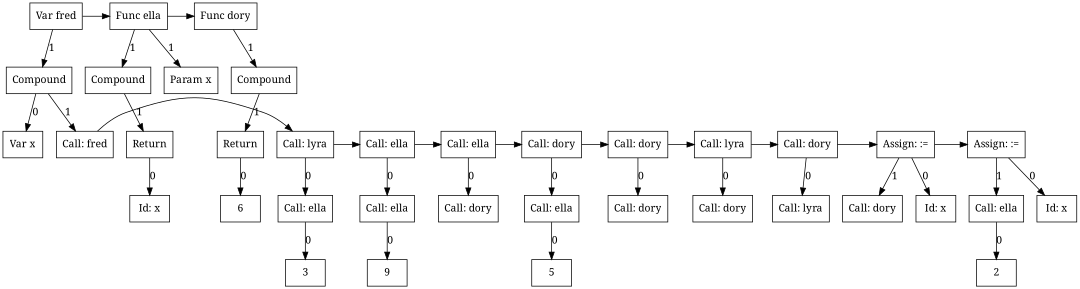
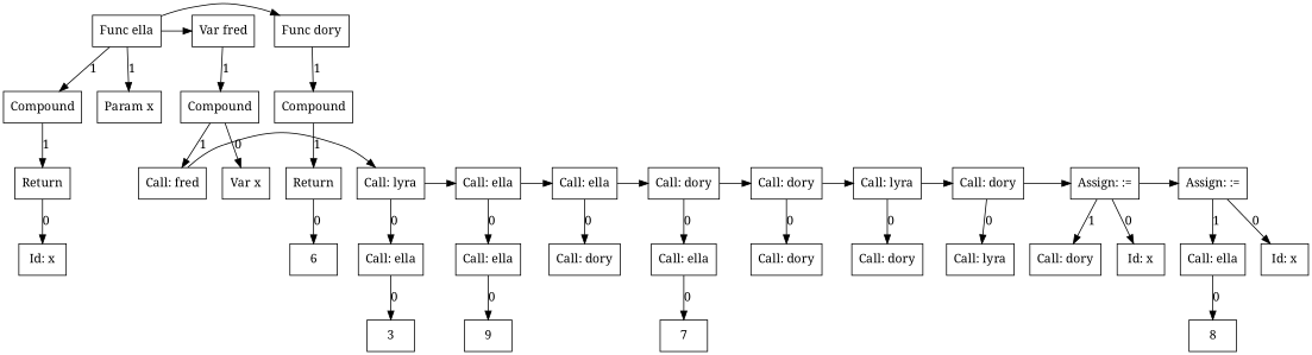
  digraph {
    fontname="Noto Serif"
    node [fontname="Noto Serif" shape=box]
    edge [fontname="Noto Serif"]
    n1 [label="Func dory"]
    n2 [label=Compound]
    n3 [label=Return]
    n4 [label=6]
    n5 [label="Func ella"]
    n6 [label="Var fred"]
    n7 [label="Param x"]
    n8 [label=Compound]
    n9 [label=Return]
    n10 [label="Id: x"]
    n11 [label=Compound]
    n12 [label="Var x"]
    n13 [label="Call: fred"]
    n14 [label="Call: lyra"]
    n15 [label="Call: ella"]
    n16 [label="Call: ella"]
    n17 [label="Call: dory"]
    n18 [label="Call: dory"]
    n19 [label="Call: lyra"]
    n20 [label="Call: dory"]
    n21 [label="Assign: :="]
    n22 [label="Assign: :="]
    n23 [label="Call: ella"]
    n24 [label=3]
    n25 [label="Call: ella"]
    n26 [label=9]
    n27 [label="Call: dory"]
    n28 [label="Call: ella"]
-   n29 [label=5]
+   n29 [label=7]
    n30 [label="Call: dory"]
    n31 [label="Call: dory"]
    n32 [label="Call: lyra"]
    n33 [label="Id: x"]
    n34 [label="Call: dory"]
    n35 [label="Id: x"]
    n36 [label="Call: ella"]
-   n37 [label=2]
+   n37 [label=8]
    subgraph sub_1 {
      rankdir=TB
      n1
      n2
    }
    subgraph sub_2 {
      ordering=out
      rank=same
      rankdir=LR
      n2
    }
    subgraph sub_3 {
      ordering=out
      rank=same
      rankdir=LR
      n3
    }
    subgraph sub_4 {
      rankdir=TB
      n2
      n3
    }
    subgraph sub_5 {
      ordering=out
      rank=same
      rankdir=LR
      n4
    }
    subgraph sub_6 {
      rankdir=TB
      n3
      n4
    }
    subgraph sub_7 {
      rank=same
      rankdir=LR
      n1
      n5
      n6
    }
    subgraph sub_8 {
      rankdir=LR
      n1
      n5
      n6
    }
    subgraph sub_9 {
      ordering=out
      rank=same
      rankdir=LR
      n7
      n8
    }
    subgraph sub_10 {
      rankdir=TB
      n5
      n7
      n8
    }
    subgraph sub_11 {
      ordering=out
      rank=same
      rankdir=LR
      n9
    }
    subgraph sub_12 {
      rankdir=TB
      n8
      n9
    }
    subgraph sub_13 {
      ordering=out
      rank=same
      rankdir=LR
      n10
    }
    subgraph sub_14 {
      rankdir=TB
      n9
      n10
    }
    subgraph sub_15 {
      ordering=out
      rank=same
      rankdir=LR
      n11
    }
    subgraph sub_16 {
      rankdir=TB
      n6
      n11
    }
    subgraph sub_17 {
      ordering=out
      rank=same
      rankdir=LR
      n12
      n13
    }
    subgraph sub_18 {
      rankdir=TB
      n11
      n12
      n13
    }
    subgraph sub_19 {
      rank=same
      rankdir=LR
      n13
      n14
      n15
      n16
      n17
      n18
      n19
      n20
      n21
      n22
    }
    subgraph sub_20 {
      rankdir=LR
      n13
      n14
      n15
      n16
      n17
      n18
      n19
      n20
      n21
      n22
    }
    subgraph sub_21 {
      ordering=out
      rank=same
      rankdir=LR
      n23
    }
    subgraph sub_22 {
      rankdir=TB
      n14
      n23
    }
    subgraph sub_23 {
      ordering=out
      rank=same
      rankdir=LR
      n24
    }
    subgraph sub_24 {
      rankdir=TB
      n23
      n24
    }
    subgraph sub_25 {
      ordering=out
      rank=same
      rankdir=LR
      n25
    }
    subgraph sub_26 {
      rankdir=TB
      n15
      n25
    }
    subgraph sub_27 {
      ordering=out
      rank=same
      rankdir=LR
      n26
    }
    subgraph sub_28 {
      rankdir=TB
      n25
      n26
    }
    subgraph sub_29 {
      ordering=out
      rank=same
      rankdir=LR
      n27
    }
    subgraph sub_30 {
      rankdir=TB
      n16
      n27
    }
    subgraph sub_31 {
      ordering=out
      rank=same
      rankdir=LR
      n28
    }
    subgraph sub_32 {
      rankdir=TB
      n17
      n28
    }
    subgraph sub_33 {
      ordering=out
      rank=same
      rankdir=LR
      n29
    }
    subgraph sub_34 {
      rankdir=TB
      n28
      n29
    }
    subgraph sub_35 {
      ordering=out
      rank=same
      rankdir=LR
      n30
    }
    subgraph sub_36 {
      rankdir=TB
      n18
      n30
    }
    subgraph sub_37 {
      ordering=out
      rank=same
      rankdir=LR
      n31
    }
    subgraph sub_38 {
      rankdir=TB
      n19
      n31
    }
    subgraph sub_39 {
      ordering=out
      rank=same
      rankdir=LR
      n32
    }
    subgraph sub_40 {
      rankdir=TB
      n20
      n32
    }
    subgraph sub_41 {
      ordering=out
      rank=same
      rankdir=LR
      n33
      n34
    }
    subgraph sub_42 {
      rankdir=TB
      n21
      n33
      n34
    }
    subgraph sub_43 {
      ordering=out
      rank=same
      rankdir=LR
      n35
      n36
    }
    subgraph sub_44 {
      rankdir=TB
      n22
      n35
      n36
    }
    subgraph sub_45 {
      ordering=out
      rank=same
      rankdir=LR
      n37
    }
    subgraph sub_46 {
      rankdir=TB
      n36
      n37
    }
    n1 -> n2 [label=1]
    n2 -> n3 [label=1]
    n3 -> n4 [label=0]
    n5 -> n1
-   n6 -> n5
+   n5 -> n6
    n5 -> n7 [label=1]
    n5 -> n8 [label=1]
    n6 -> n11 [label=1]
    n8 -> n9 [label=1]
    n9 -> n10 [label=0]
    n11 -> n12 [label=0]
    n11 -> n13 [label=1]
    n13 -> n14
    n14 -> n15
    n14 -> n23 [label=0]
    n15 -> n16
    n15 -> n25 [label=0]
    n16 -> n17
    n16 -> n27 [label=0]
    n17 -> n18
    n17 -> n28 [label=0]
    n18 -> n19
    n18 -> n30 [label=0]
    n19 -> n20
    n19 -> n31 [label=0]
    n20 -> n21
    n20 -> n32 [label=0]
    n21 -> n22
    n21 -> n33 [label=0]
    n21 -> n34 [label=1]
    n22 -> n35 [label=0]
    n22 -> n36 [label=1]
    n23 -> n24 [label=0]
    n25 -> n26 [label=0]
    n28 -> n29 [label=0]
    n36 -> n37 [label=0]
  }
